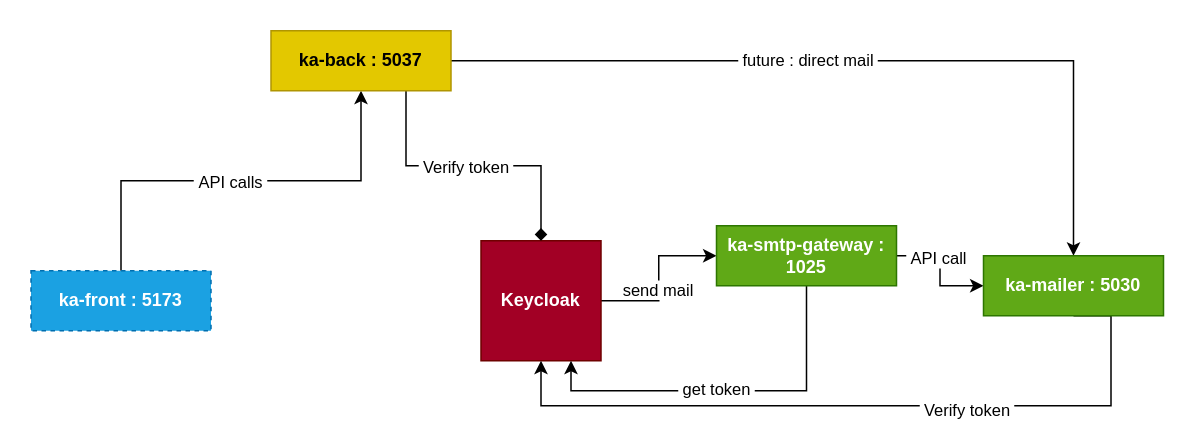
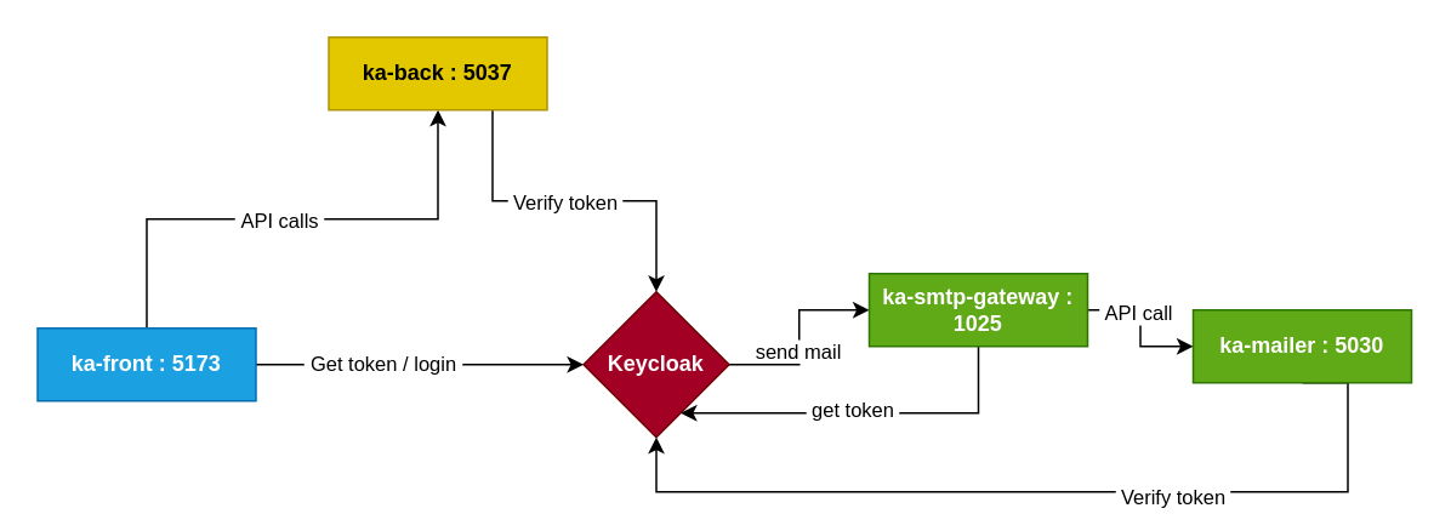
  <mxCell id="0" />
  <mxCell id="1" parent="0" />
  <mxCell id="2" style="edgeStyle=orthogonalEdgeStyle;rounded=0;orthogonalLoop=1;jettySize=auto;html=1;exitX=1;exitY=0.5;exitDx=0;exitDy=0;entryX=0;entryY=0.5;entryDx=0;entryDy=0;" edge="1" parent="1" source="4" target="20"><mxGeometry relative="1" as="geometry" /></mxCell>
  <mxCell id="3" value="&amp;nbsp;send mail&amp;nbsp;" style="edgeLabel;html=1;align=center;verticalAlign=middle;resizable=0;points=[];" vertex="1" connectable="0" parent="2"><mxGeometry x="-0.133" y="1" relative="1" as="geometry"><mxPoint as="offset" /></mxGeometry></mxCell>
- <mxCell id="4" value="Keycloak" style="whiteSpace=wrap;html=1;aspect=fixed;fillColor=#a20025;fontColor=#ffffff;strokeColor=#6F0000;fontStyle=1" vertex="1" parent="1"><mxGeometry x="320" y="160" width="80" height="80" as="geometry" /></mxCell>
+ <mxCell id="4" value="Keycloak" style="rhombus;whiteSpace=wrap;html=1;aspect=fixed;fillColor=#a20025;fontColor=#ffffff;strokeColor=#6F0000;fontStyle=1;" vertex="1" parent="1"><mxGeometry x="320" y="160" width="80" height="80" as="geometry" /></mxCell>
+ <mxCell id="5" style="edgeStyle=orthogonalEdgeStyle;rounded=0;orthogonalLoop=1;jettySize=auto;html=1;exitX=1;exitY=0.5;exitDx=0;exitDy=0;entryX=0;entryY=0.5;entryDx=0;entryDy=0;" edge="1" parent="1" source="9" target="4"><mxGeometry relative="1" as="geometry" /></mxCell>
+ <mxCell id="6" value="&amp;nbsp;Get token / login&amp;nbsp;" style="edgeLabel;html=1;align=center;verticalAlign=middle;resizable=0;points=[];" vertex="1" connectable="0" parent="5"><mxGeometry x="-0.233" y="2" relative="1" as="geometry"><mxPoint y="1" as="offset" /></mxGeometry></mxCell>
  <mxCell id="7" style="edgeStyle=orthogonalEdgeStyle;rounded=0;orthogonalLoop=1;jettySize=auto;html=1;exitX=0.5;exitY=0;exitDx=0;exitDy=0;entryX=0.5;entryY=1;entryDx=0;entryDy=0;" edge="1" parent="1" source="9" target="15"><mxGeometry relative="1" as="geometry" /></mxCell>
  <mxCell id="8" value="&amp;nbsp;API calls&amp;nbsp;" style="edgeLabel;html=1;align=center;verticalAlign=middle;resizable=0;points=[];" vertex="1" connectable="0" parent="7"><mxGeometry x="-0.059" y="-3" relative="1" as="geometry"><mxPoint y="-3" as="offset" /></mxGeometry></mxCell>
- <mxCell id="9" value="ka-front : 5173" style="whiteSpace=wrap;html=1;fillColor=#1ba1e2;fontColor=#ffffff;strokeColor=#006EAF;fontStyle=1;dashed=1;" vertex="1" parent="1"><mxGeometry x="20" y="180" width="120" height="40" as="geometry" /></mxCell>
- <mxCell id="10" style="edgeStyle=orthogonalEdgeStyle;rounded=0;orthogonalLoop=1;jettySize=auto;html=1;exitX=0.75;exitY=1;exitDx=0;exitDy=0;endArrow=diamond;" edge="1" parent="1" source="15" target="4"><mxGeometry relative="1" as="geometry" /></mxCell>
+ <mxCell id="9" value="ka-front : 5173" style="whiteSpace=wrap;html=1;fillColor=#1ba1e2;fontColor=#ffffff;strokeColor=#006EAF;fontStyle=1" vertex="1" parent="1"><mxGeometry x="20" y="180" width="120" height="40" as="geometry" /></mxCell>
+ <mxCell id="10" style="edgeStyle=orthogonalEdgeStyle;rounded=0;orthogonalLoop=1;jettySize=auto;html=1;exitX=0.75;exitY=1;exitDx=0;exitDy=0;" edge="1" parent="1" source="15" target="4"><mxGeometry relative="1" as="geometry" /></mxCell>
  <mxCell id="11" value="&amp;nbsp;Verify token&amp;nbsp;" style="edgeLabel;html=1;align=center;verticalAlign=middle;resizable=0;points=[];" vertex="1" connectable="0" parent="10"><mxGeometry x="-0.063" y="1" relative="1" as="geometry"><mxPoint y="1" as="offset" /></mxGeometry></mxCell>
- <mxCell id="12" style="edgeStyle=orthogonalEdgeStyle;rounded=0;orthogonalLoop=1;jettySize=auto;html=1;exitX=1;exitY=0.5;exitDx=0;exitDy=0;entryX=0.5;entryY=0;entryDx=0;entryDy=0;" edge="1" parent="1" source="15" target="23"><mxGeometry relative="1" as="geometry" /></mxCell>
- <mxCell id="13" value="&lt;br&gt;&lt;div&gt;&lt;br&gt;&lt;/div&gt;" style="edgeLabel;html=1;align=center;verticalAlign=middle;resizable=0;points=[];" vertex="1" connectable="0" parent="12"><mxGeometry x="-0.108" relative="1" as="geometry"><mxPoint as="offset" /></mxGeometry></mxCell>
- <mxCell id="14" value="&amp;nbsp;future : direct mail&amp;nbsp;" style="edgeLabel;html=1;align=center;verticalAlign=middle;resizable=0;points=[];" vertex="1" connectable="0" parent="12"><mxGeometry x="-0.131" y="1" relative="1" as="geometry"><mxPoint as="offset" /></mxGeometry></mxCell>
  <mxCell id="15" value="ka-back : 5037" style="whiteSpace=wrap;html=1;fillColor=#e3c800;strokeColor=#B09500;fontColor=#000000;fontStyle=1" vertex="1" parent="1"><mxGeometry x="180" y="20" width="120" height="40" as="geometry" /></mxCell>
  <mxCell id="16" style="edgeStyle=orthogonalEdgeStyle;rounded=0;orthogonalLoop=1;jettySize=auto;html=1;exitX=0.5;exitY=1;exitDx=0;exitDy=0;entryX=0.75;entryY=1;entryDx=0;entryDy=0;" edge="1" parent="1" source="20" target="4"><mxGeometry relative="1" as="geometry" /></mxCell>
  <mxCell id="17" value="&amp;nbsp;get token&amp;nbsp;" style="edgeLabel;html=1;align=center;verticalAlign=middle;resizable=0;points=[];" vertex="1" connectable="0" parent="16"><mxGeometry x="0.062" y="-2" relative="1" as="geometry"><mxPoint as="offset" /></mxGeometry></mxCell>
  <mxCell id="18" style="edgeStyle=orthogonalEdgeStyle;rounded=0;orthogonalLoop=1;jettySize=auto;html=1;exitX=1;exitY=0.5;exitDx=0;exitDy=0;entryX=0;entryY=0.5;entryDx=0;entryDy=0;" edge="1" parent="1" source="20" target="23"><mxGeometry relative="1" as="geometry" /></mxCell>
  <mxCell id="19" value="&amp;nbsp;API call&amp;nbsp;" style="edgeLabel;html=1;align=center;verticalAlign=middle;resizable=0;points=[];" vertex="1" connectable="0" parent="18"><mxGeometry x="-0.175" y="-2" relative="1" as="geometry"><mxPoint y="-2" as="offset" /></mxGeometry></mxCell>
  <mxCell id="20" value="ka-smtp-gateway : 1025" style="whiteSpace=wrap;html=1;fillColor=#60a917;fontColor=#ffffff;strokeColor=#2D7600;fontStyle=1" vertex="1" parent="1"><mxGeometry x="477" y="150" width="120" height="40" as="geometry" /></mxCell>
  <mxCell id="21" style="edgeStyle=orthogonalEdgeStyle;rounded=0;orthogonalLoop=1;jettySize=auto;html=1;exitX=0.5;exitY=1;exitDx=0;exitDy=0;entryX=0.5;entryY=1;entryDx=0;entryDy=0;" edge="1" parent="1" source="23" target="4"><mxGeometry relative="1" as="geometry"><Array as="points"><mxPoint x="740" y="270" /><mxPoint x="360" y="270" /></Array></mxGeometry></mxCell>
  <mxCell id="22" value="&amp;nbsp;Verify token&amp;nbsp;" style="edgeLabel;html=1;align=center;verticalAlign=middle;resizable=0;points=[];" vertex="1" connectable="0" parent="21"><mxGeometry x="-0.266" y="2" relative="1" as="geometry"><mxPoint as="offset" /></mxGeometry></mxCell>
  <mxCell id="23" value="ka-mailer : 5030" style="whiteSpace=wrap;html=1;fillColor=#60a917;fontColor=#ffffff;strokeColor=#2D7600;fontStyle=1" vertex="1" parent="1"><mxGeometry x="655" y="170" width="120" height="40" as="geometry" /></mxCell>
